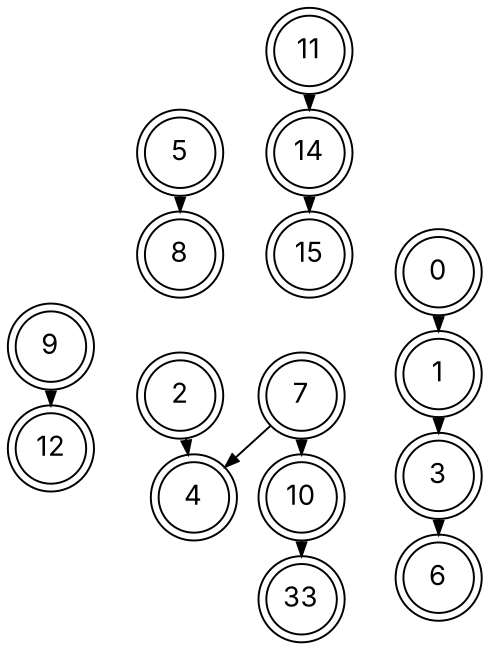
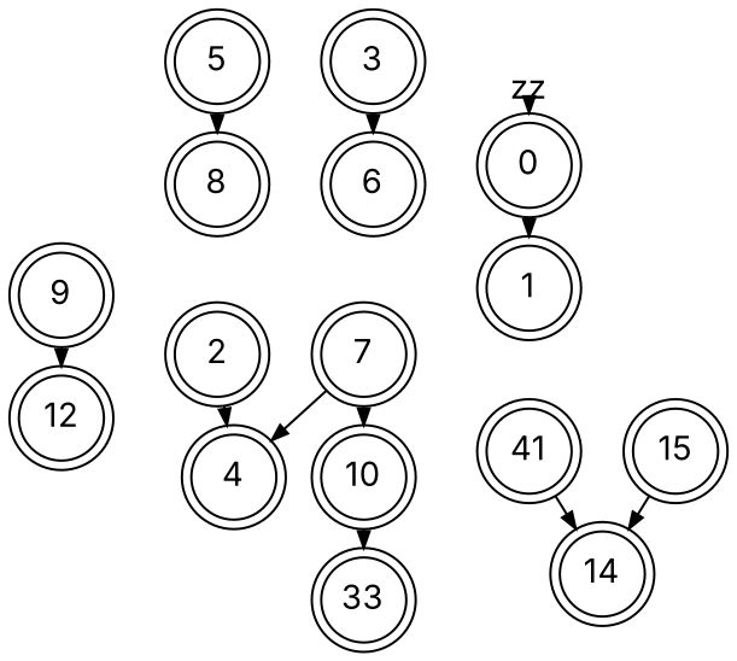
  digraph {
    fontname=Inter
    pack=true
    rankdir=TB
    ranksep=0
    node [color=black fixedsize=true fontname=Inter shape=doublecircle]
    edge [arrowsize=0.7 fontname=Inter]
+   zz [color=white fillcolor=white height=0.05 shape=circle style=filled width=0.05]
    0 [height=0.5 width=0.5]
    1 [height=0.5 width=0.5]
    3 [height=0.5 width=0.5]
    2 [height=0.5 width=0.5]
    4 [height=0.5 width=0.5]
    6 [height=0.5 width=0.5]
    5 [height=0.5 width=0.5]
    8 [height=0.5 width=0.5]
    7 [height=0.5 width=0.5]
    10 [height=0.5 width=0.5]
    9 [height=0.5 width=0.5]
    12 [height=0.5 width=0.5]
    n14 [height=0.5 label=33 width=0.5]
-   11 [height=0.5 width=0.5]
+   11 [height=0.5 width=0.5 label=41]
    14 [height=0.5 width=0.5]
    15 [height=0.5 width=0.5]
+   zz -> 0
    0 -> 1 [label="a.pres"]
-   1 -> 3 [label=close]
-   3 -> 6 [label=prop]
-   2 -> 4 [label="a.close"]
-   5 -> 8 [label="a.pres"]
+   3 -> 6 [label=start]
+   2 -> 4 [label="a.pres"]
+   5 -> 8 [label=start]
    7 -> 4 [label="a.prop"]
    7 -> 10 [label=close]
-   10 -> n14 [label="a.pres"]
-   9 -> 12 [label=start]
+   10 -> n14 [label="e.open"]
+   9 -> 12 [label=close]
    11 -> 14 [label="e.open"]
-   14 -> 15 [label=close]
+   15 -> 14 [label=close]
  }
